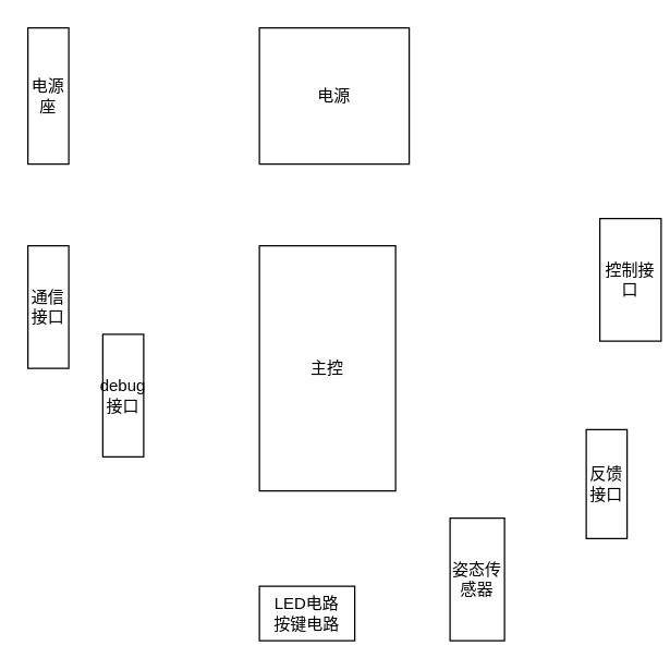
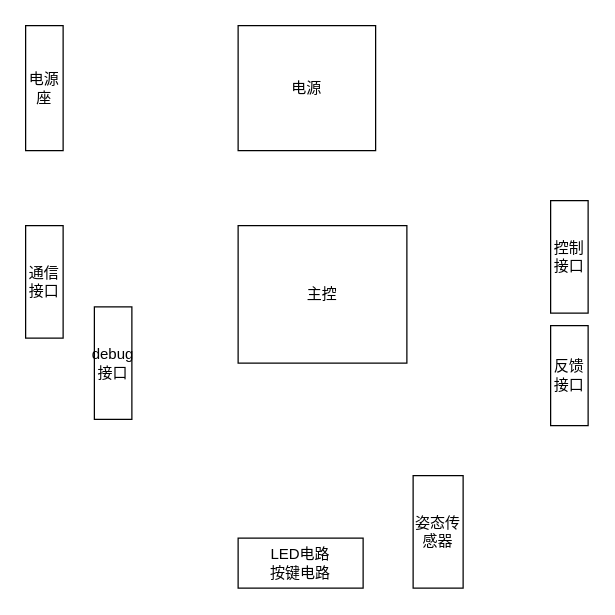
  <mxCell id="0" />
  <mxCell id="1" parent="0" />
  <mxCell id="2" value="电源" style="rounded=0;whiteSpace=wrap;html=1;" vertex="1" parent="1"><mxGeometry x="190" y="20" width="110" height="100" as="geometry" /></mxCell>
  <mxCell id="3" value="电源座" style="rounded=0;whiteSpace=wrap;html=1;" vertex="1" parent="1"><mxGeometry x="20" y="20" width="30" height="100" as="geometry" /></mxCell>
- <mxCell id="4" value="主控" style="rounded=0;whiteSpace=wrap;html=1;" vertex="1" parent="1"><mxGeometry x="190" y="180" width="100" height="180" as="geometry" /></mxCell>
- <mxCell id="5" value="控制接口" style="rounded=0;whiteSpace=wrap;html=1;" vertex="1" parent="1"><mxGeometry x="440" y="160" width="45" height="90" as="geometry" /></mxCell>
- <mxCell id="6" value="反馈接口" style="rounded=0;whiteSpace=wrap;html=1;" vertex="1" parent="1"><mxGeometry x="430" y="315" width="30" height="80" as="geometry" /></mxCell>
+ <mxCell id="4" value="主控" style="rounded=0;whiteSpace=wrap;html=1;" vertex="1" parent="1"><mxGeometry x="190" y="180" width="135" height="110" as="geometry" /></mxCell>
+ <mxCell id="5" value="控制接口" style="rounded=0;whiteSpace=wrap;html=1;" vertex="1" parent="1"><mxGeometry x="440" y="160" width="30" height="90" as="geometry" /></mxCell>
+ <mxCell id="6" value="反馈接口" style="rounded=0;whiteSpace=wrap;html=1;" vertex="1" parent="1"><mxGeometry x="440" y="260" width="30" height="80" as="geometry" /></mxCell>
  <mxCell id="7" value="通信接口" style="rounded=0;whiteSpace=wrap;html=1;" vertex="1" parent="1"><mxGeometry x="20" y="180" width="30" height="90" as="geometry" /></mxCell>
  <mxCell id="8" value="debug接口" style="rounded=0;whiteSpace=wrap;html=1;" vertex="1" parent="1"><mxGeometry x="75" y="245" width="30" height="90" as="geometry" /></mxCell>
- <mxCell id="9" value="&lt;div&gt;LED电路&lt;/div&gt;&lt;div&gt;按键电路&lt;/div&gt;" style="rounded=0;whiteSpace=wrap;html=1;" vertex="1" parent="1"><mxGeometry x="190" y="430" width="70" height="40" as="geometry" /></mxCell>
+ <mxCell id="9" value="&lt;div&gt;LED电路&lt;/div&gt;&lt;div&gt;按键电路&lt;/div&gt;" style="rounded=0;whiteSpace=wrap;html=1;" vertex="1" parent="1"><mxGeometry x="190" y="430" width="100" height="40" as="geometry" /></mxCell>
  <mxCell id="10" value="姿态传感器" style="rounded=0;whiteSpace=wrap;html=1;" vertex="1" parent="1"><mxGeometry x="330" y="380" width="40" height="90" as="geometry" /></mxCell>
